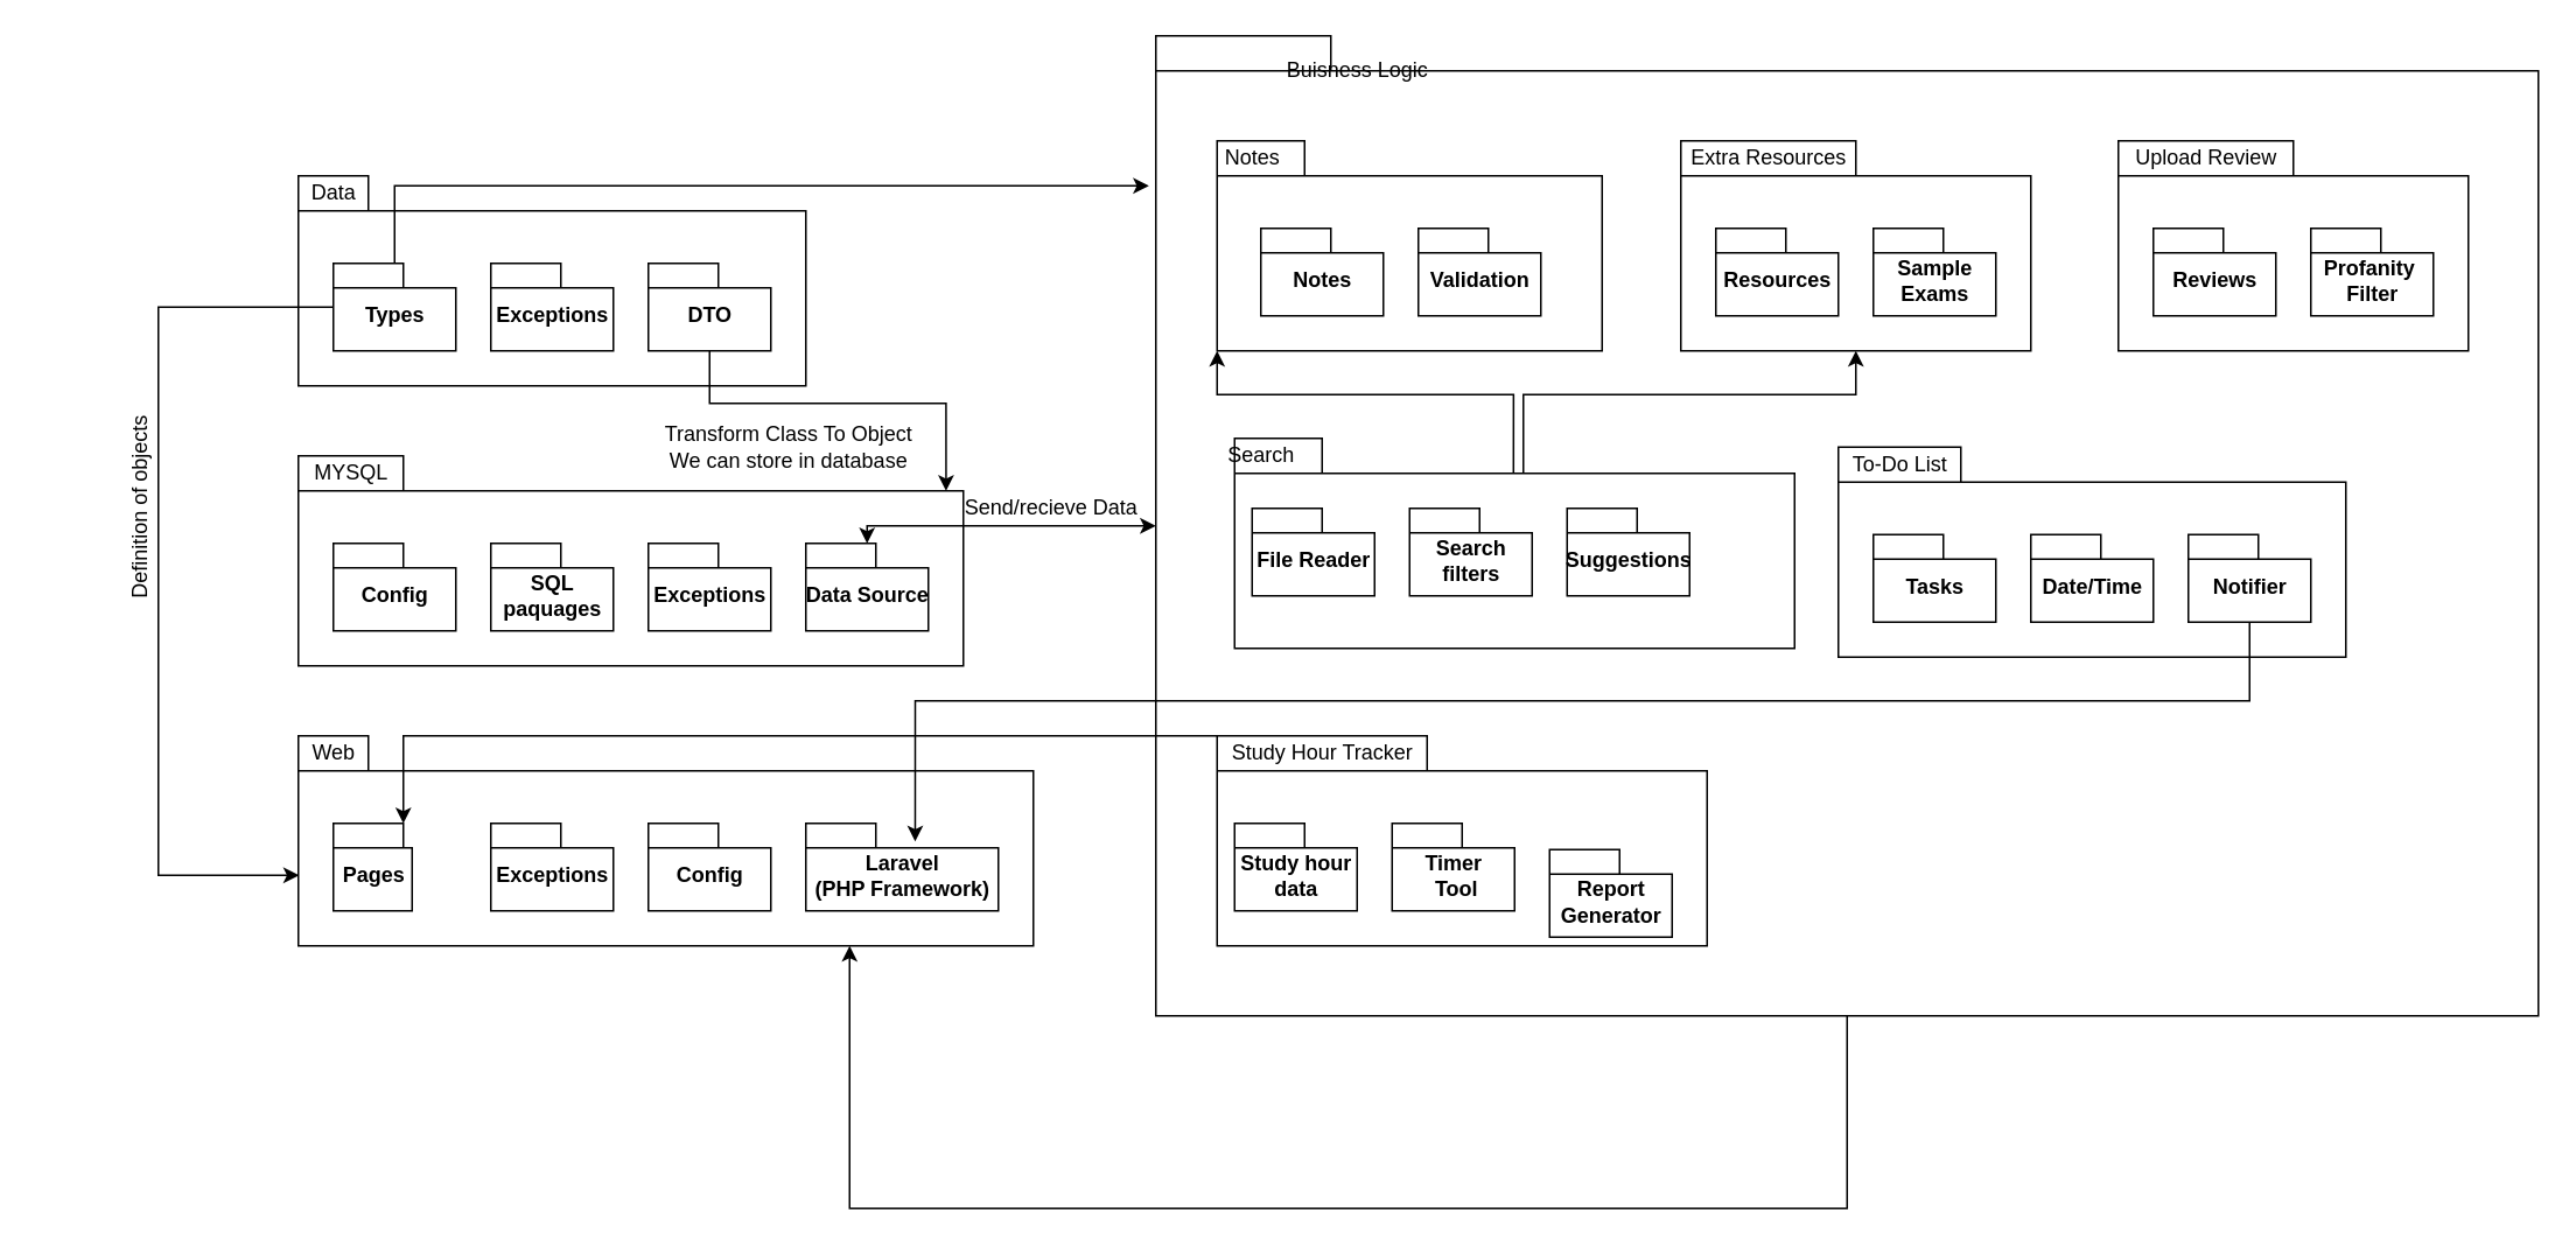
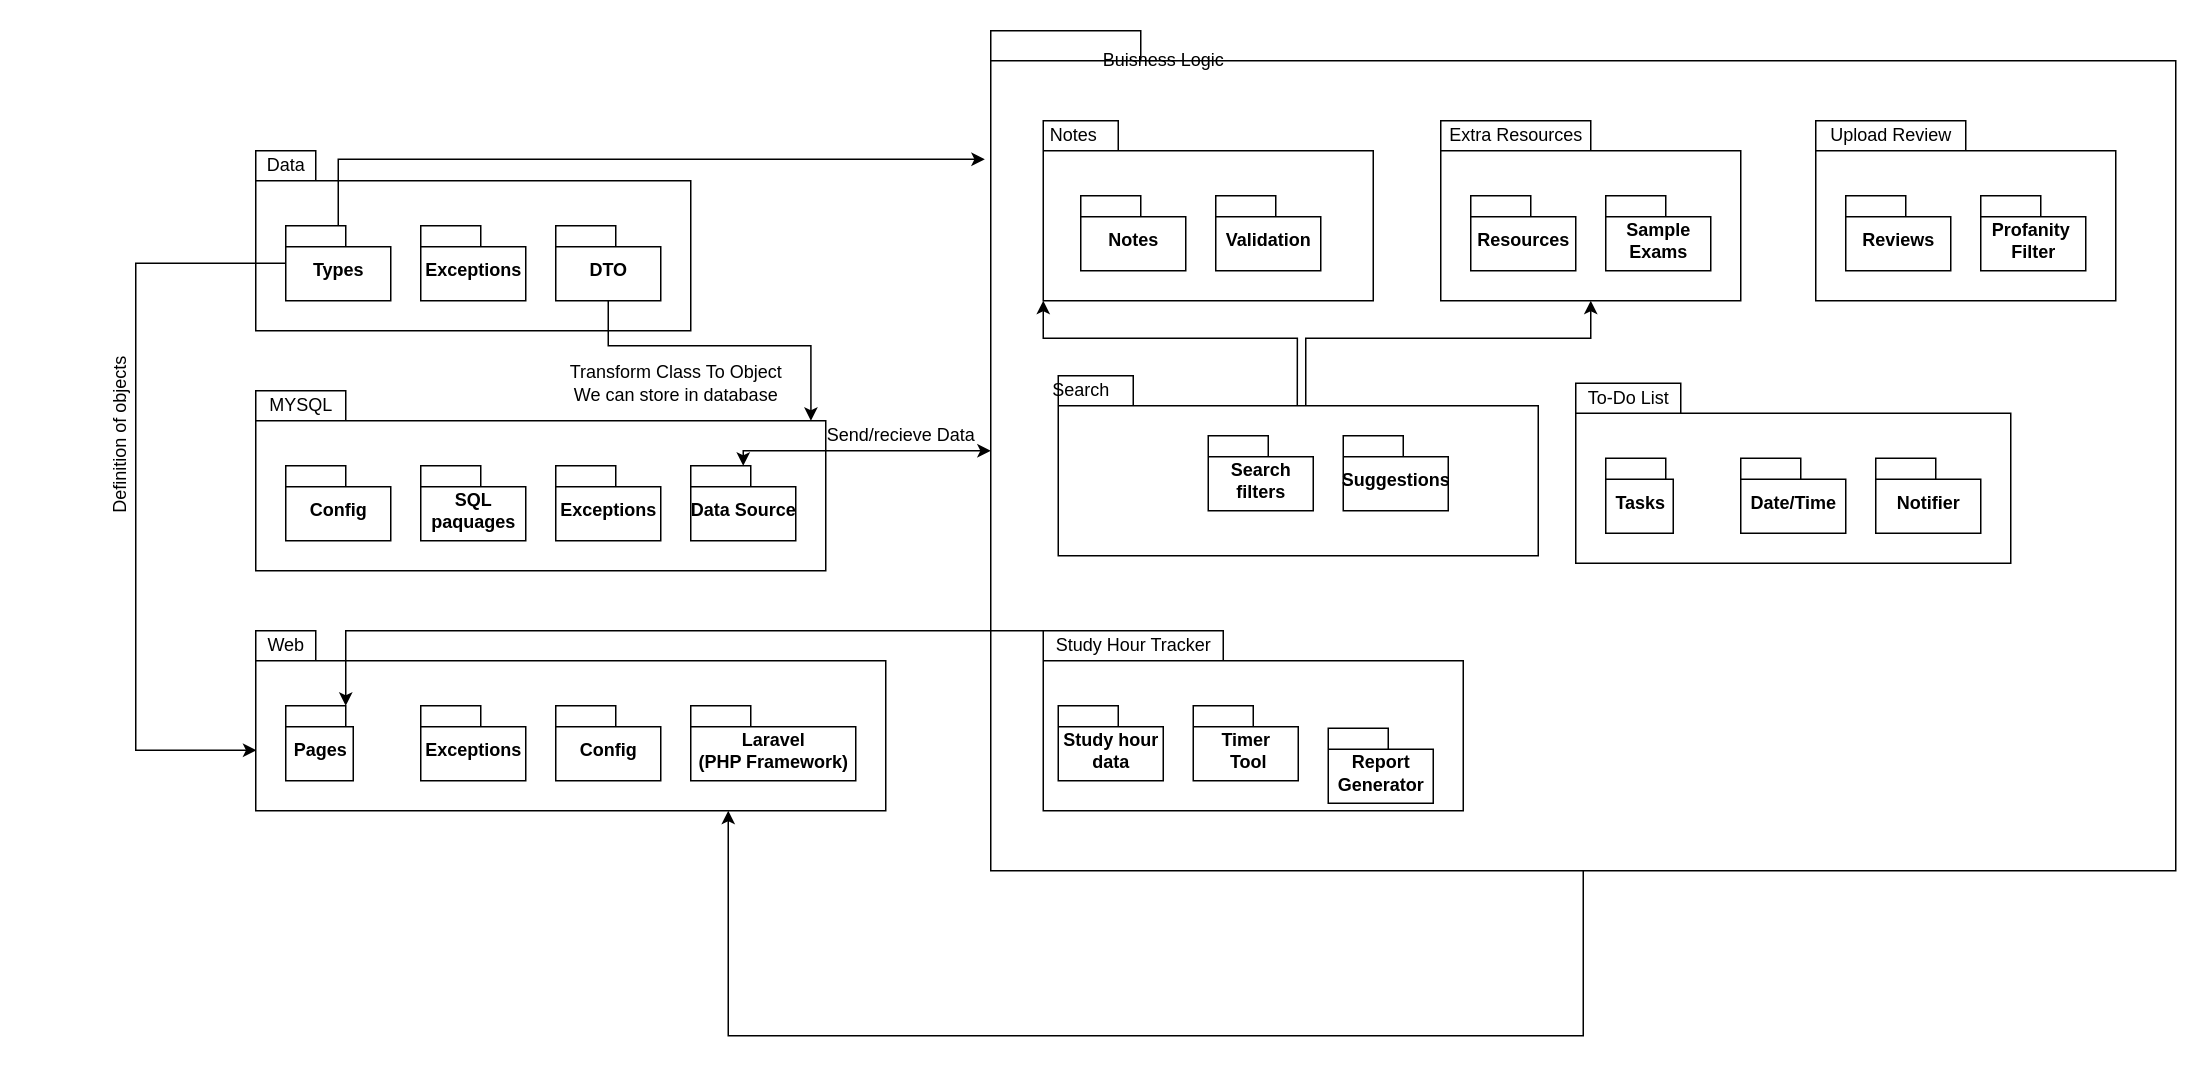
  <mxCell id="0" />
  <mxCell id="1" parent="0" />
  <mxCell id="2" value="" style="shape=folder;fontStyle=1;spacingTop=10;tabWidth=40;tabHeight=20;tabPosition=left;html=1;" parent="1" vertex="1"><mxGeometry x="170" y="100" width="290" height="120" as="geometry" /></mxCell>
  <mxCell id="3" value="Data" style="text;html=1;align=center;verticalAlign=middle;resizable=0;points=[];autosize=1;strokeColor=none;fillColor=none;" parent="1" vertex="1"><mxGeometry x="170" y="100" width="40" height="20" as="geometry" /></mxCell>
  <mxCell id="4" style="edgeStyle=orthogonalEdgeStyle;rounded=0;orthogonalLoop=1;jettySize=auto;html=1;entryX=-0.005;entryY=0.153;entryDx=0;entryDy=0;entryPerimeter=0;shadow=0;" edge="1" parent="1" source="6" target="24"><mxGeometry relative="1" as="geometry"><Array as="points"><mxPoint x="225" y="106" /></Array></mxGeometry></mxCell>
  <mxCell id="5" style="edgeStyle=orthogonalEdgeStyle;rounded=0;orthogonalLoop=1;jettySize=auto;html=1;entryX=0.001;entryY=0.664;entryDx=0;entryDy=0;entryPerimeter=0;shadow=0;startArrow=none;startFill=0;" edge="1" parent="1" source="6" target="17"><mxGeometry relative="1" as="geometry"><Array as="points"><mxPoint x="90" y="175" /><mxPoint x="90" y="500" /></Array></mxGeometry></mxCell>
  <mxCell id="6" value="Types" style="shape=folder;fontStyle=1;spacingTop=10;tabWidth=40;tabHeight=14;tabPosition=left;html=1;" parent="1" vertex="1"><mxGeometry x="190" y="150" width="70" height="50" as="geometry" /></mxCell>
  <mxCell id="7" value="Exceptions" style="shape=folder;fontStyle=1;spacingTop=10;tabWidth=40;tabHeight=14;tabPosition=left;html=1;" parent="1" vertex="1"><mxGeometry x="280" y="150" width="70" height="50" as="geometry" /></mxCell>
  <mxCell id="8" style="edgeStyle=orthogonalEdgeStyle;rounded=0;orthogonalLoop=1;jettySize=auto;html=1;entryX=0.974;entryY=0.167;entryDx=0;entryDy=0;entryPerimeter=0;shadow=0;" edge="1" parent="1" source="9" target="10"><mxGeometry relative="1" as="geometry" /></mxCell>
  <mxCell id="9" value="DTO" style="shape=folder;fontStyle=1;spacingTop=10;tabWidth=40;tabHeight=14;tabPosition=left;html=1;" parent="1" vertex="1"><mxGeometry x="370" y="150" width="70" height="50" as="geometry" /></mxCell>
  <mxCell id="10" value="" style="shape=folder;fontStyle=1;spacingTop=10;tabWidth=60;tabHeight=20;tabPosition=left;html=1;" parent="1" vertex="1"><mxGeometry x="170" y="260" width="380" height="120" as="geometry" /></mxCell>
  <mxCell id="11" value="MYSQL" style="text;html=1;align=center;verticalAlign=middle;resizable=0;points=[];autosize=1;strokeColor=none;fillColor=none;" parent="1" vertex="1"><mxGeometry x="170" y="260" width="60" height="20" as="geometry" /></mxCell>
  <mxCell id="12" value="Config" style="shape=folder;fontStyle=1;spacingTop=10;tabWidth=40;tabHeight=14;tabPosition=left;html=1;" parent="1" vertex="1"><mxGeometry x="190" y="310" width="70" height="50" as="geometry" /></mxCell>
  <mxCell id="13" value="&lt;div&gt;SQL &lt;br&gt;&lt;/div&gt;&lt;div&gt;paquages&lt;br&gt;&lt;/div&gt;" style="shape=folder;fontStyle=1;spacingTop=10;tabWidth=40;tabHeight=14;tabPosition=left;html=1;" parent="1" vertex="1"><mxGeometry x="280" y="310" width="70" height="50" as="geometry" /></mxCell>
  <mxCell id="14" value="Exceptions" style="shape=folder;fontStyle=1;spacingTop=10;tabWidth=40;tabHeight=14;tabPosition=left;html=1;" parent="1" vertex="1"><mxGeometry x="370" y="310" width="70" height="50" as="geometry" /></mxCell>
  <mxCell id="15" style="edgeStyle=orthogonalEdgeStyle;rounded=0;orthogonalLoop=1;jettySize=auto;html=1;shadow=0;startArrow=classic;startFill=1;" edge="1" parent="1" source="16" target="24"><mxGeometry relative="1" as="geometry"><Array as="points"><mxPoint x="495" y="300" /></Array></mxGeometry></mxCell>
  <mxCell id="16" value="Data Source" style="shape=folder;fontStyle=1;spacingTop=10;tabWidth=40;tabHeight=14;tabPosition=left;html=1;" parent="1" vertex="1"><mxGeometry x="460" y="310" width="70" height="50" as="geometry" /></mxCell>
  <mxCell id="17" value="" style="shape=folder;fontStyle=1;spacingTop=10;tabWidth=40;tabHeight=20;tabPosition=left;html=1;" parent="1" vertex="1"><mxGeometry x="170" y="420" width="420" height="120" as="geometry" /></mxCell>
  <mxCell id="18" value="Web" style="text;html=1;align=center;verticalAlign=middle;resizable=0;points=[];autosize=1;strokeColor=none;fillColor=none;" parent="1" vertex="1"><mxGeometry x="170" y="420" width="40" height="20" as="geometry" /></mxCell>
  <mxCell id="19" value="&lt;div&gt;Laravel&lt;/div&gt;&lt;div&gt;(PHP Framework)&lt;br&gt;&lt;/div&gt;" style="shape=folder;fontStyle=1;spacingTop=10;tabWidth=40;tabHeight=14;tabPosition=left;html=1;" parent="1" vertex="1"><mxGeometry x="460" y="470" width="110" height="50" as="geometry" /></mxCell>
  <mxCell id="20" value="Pages" style="shape=folder;fontStyle=1;spacingTop=10;tabWidth=40;tabHeight=14;tabPosition=left;html=1;" parent="1" vertex="1"><mxGeometry x="190" y="470" width="45" height="50" as="geometry" /></mxCell>
  <mxCell id="21" value="Exceptions" style="shape=folder;fontStyle=1;spacingTop=10;tabWidth=40;tabHeight=14;tabPosition=left;html=1;" parent="1" vertex="1"><mxGeometry x="280" y="470" width="70" height="50" as="geometry" /></mxCell>
  <mxCell id="22" value="Config" style="shape=folder;fontStyle=1;spacingTop=10;tabWidth=40;tabHeight=14;tabPosition=left;html=1;" parent="1" vertex="1"><mxGeometry x="370" y="470" width="70" height="50" as="geometry" /></mxCell>
  <mxCell id="23" style="edgeStyle=orthogonalEdgeStyle;rounded=0;orthogonalLoop=1;jettySize=auto;html=1;entryX=0.75;entryY=1;entryDx=0;entryDy=0;entryPerimeter=0;shadow=0;startArrow=none;startFill=0;" edge="1" parent="1" source="24" target="17"><mxGeometry relative="1" as="geometry"><Array as="points"><mxPoint x="1055" y="690" /><mxPoint x="485" y="690" /></Array></mxGeometry></mxCell>
  <mxCell id="24" value="" style="shape=folder;fontStyle=1;spacingTop=10;tabWidth=100;tabHeight=20;tabPosition=left;html=1;" vertex="1" parent="1"><mxGeometry x="660" y="20" width="790" height="560" as="geometry" /></mxCell>
  <mxCell id="25" value="Buisness Logic" style="text;html=1;align=center;verticalAlign=middle;resizable=0;points=[];autosize=1;strokeColor=none;fillColor=none;" vertex="1" parent="1"><mxGeometry x="725" y="30" width="100" height="20" as="geometry" /></mxCell>
  <mxCell id="26" value="" style="shape=folder;fontStyle=1;spacingTop=10;tabWidth=50;tabHeight=20;tabPosition=left;html=1;" vertex="1" parent="1"><mxGeometry x="695" y="80" width="220" height="120" as="geometry" /></mxCell>
  <mxCell id="27" value="Notes" style="text;html=1;align=center;verticalAlign=middle;resizable=0;points=[];autosize=1;strokeColor=none;fillColor=none;" vertex="1" parent="1"><mxGeometry x="690" y="80" width="50" height="20" as="geometry" /></mxCell>
  <mxCell id="28" value="Notes" style="shape=folder;fontStyle=1;spacingTop=10;tabWidth=40;tabHeight=14;tabPosition=left;html=1;" vertex="1" parent="1"><mxGeometry x="720" y="130" width="70" height="50" as="geometry" /></mxCell>
  <mxCell id="29" value="Validation" style="shape=folder;fontStyle=1;spacingTop=10;tabWidth=40;tabHeight=14;tabPosition=left;html=1;" vertex="1" parent="1"><mxGeometry x="810" y="130" width="70" height="50" as="geometry" /></mxCell>
  <mxCell id="30" value="" style="shape=folder;fontStyle=1;spacingTop=10;tabWidth=100;tabHeight=20;tabPosition=left;html=1;" parent="1" vertex="1"><mxGeometry x="960" y="80" width="200" height="120" as="geometry" /></mxCell>
  <mxCell id="31" value="Extra Resources" style="text;html=1;align=center;verticalAlign=middle;resizable=0;points=[];autosize=1;strokeColor=none;fillColor=none;" parent="1" vertex="1"><mxGeometry x="960" y="80" width="100" height="20" as="geometry" /></mxCell>
  <mxCell id="32" value="Resources" style="shape=folder;fontStyle=1;spacingTop=10;tabWidth=40;tabHeight=14;tabPosition=left;html=1;" parent="1" vertex="1"><mxGeometry x="980" y="130" width="70" height="50" as="geometry" /></mxCell>
  <mxCell id="33" value="Sample &lt;br&gt;Exams" style="shape=folder;fontStyle=1;spacingTop=10;tabWidth=40;tabHeight=14;tabPosition=left;html=1;" parent="1" vertex="1"><mxGeometry x="1070" y="130" width="70" height="50" as="geometry" /></mxCell>
  <mxCell id="34" value="" style="shape=folder;fontStyle=1;spacingTop=10;tabWidth=100;tabHeight=20;tabPosition=left;html=1;" vertex="1" parent="1"><mxGeometry x="1210" y="80" width="200" height="120" as="geometry" /></mxCell>
  <mxCell id="35" value="Upload Review" style="text;html=1;align=center;verticalAlign=middle;resizable=0;points=[];autosize=1;strokeColor=none;fillColor=none;" vertex="1" parent="1"><mxGeometry x="1210" y="80" width="100" height="20" as="geometry" /></mxCell>
  <mxCell id="36" value="Reviews" style="shape=folder;fontStyle=1;spacingTop=10;tabWidth=40;tabHeight=14;tabPosition=left;html=1;" vertex="1" parent="1"><mxGeometry x="1230" y="130" width="70" height="50" as="geometry" /></mxCell>
  <mxCell id="37" value="Profanity&amp;nbsp;&lt;br&gt;Filter" style="shape=folder;fontStyle=1;spacingTop=10;tabWidth=40;tabHeight=14;tabPosition=left;html=1;" vertex="1" parent="1"><mxGeometry x="1320" y="130" width="70" height="50" as="geometry" /></mxCell>
  <mxCell id="38" style="edgeStyle=orthogonalEdgeStyle;rounded=0;orthogonalLoop=1;jettySize=auto;html=1;entryX=0;entryY=0;entryDx=0;entryDy=120;entryPerimeter=0;shadow=0;startArrow=none;startFill=0;exitX=0.498;exitY=0.172;exitDx=0;exitDy=0;exitPerimeter=0;" edge="1" parent="1" source="40" target="26"><mxGeometry relative="1" as="geometry"><Array as="points"><mxPoint x="864" y="225" /><mxPoint x="695" y="225" /></Array></mxGeometry></mxCell>
  <mxCell id="39" style="edgeStyle=orthogonalEdgeStyle;rounded=0;orthogonalLoop=1;jettySize=auto;html=1;shadow=0;startArrow=none;startFill=0;exitX=0.542;exitY=0.179;exitDx=0;exitDy=0;exitPerimeter=0;" edge="1" parent="1" source="40" target="30"><mxGeometry relative="1" as="geometry"><Array as="points"><mxPoint x="870" y="272" /><mxPoint x="870" y="225" /><mxPoint x="1060" y="225" /></Array></mxGeometry></mxCell>
  <mxCell id="40" value="" style="shape=folder;fontStyle=1;spacingTop=10;tabWidth=50;tabHeight=20;tabPosition=left;html=1;" parent="1" vertex="1"><mxGeometry x="705" y="250" width="320" height="120" as="geometry" /></mxCell>
  <mxCell id="41" value="Search" style="text;html=1;align=center;verticalAlign=middle;resizable=0;points=[];autosize=1;strokeColor=none;fillColor=none;" parent="1" vertex="1"><mxGeometry x="695" y="250" width="50" height="20" as="geometry" /></mxCell>
- <mxCell id="42" value="File Reader" style="shape=folder;fontStyle=1;spacingTop=10;tabWidth=40;tabHeight=14;tabPosition=left;html=1;" parent="1" vertex="1"><mxGeometry x="715" y="290" width="70" height="50" as="geometry" /></mxCell>
  <mxCell id="43" value="Search &lt;br&gt;filters" style="shape=folder;fontStyle=1;spacingTop=10;tabWidth=40;tabHeight=14;tabPosition=left;html=1;" parent="1" vertex="1"><mxGeometry x="805" y="290" width="70" height="50" as="geometry" /></mxCell>
  <mxCell id="44" value="Suggestions" style="shape=folder;fontStyle=1;spacingTop=10;tabWidth=40;tabHeight=14;tabPosition=left;html=1;" parent="1" vertex="1"><mxGeometry x="895" y="290" width="70" height="50" as="geometry" /></mxCell>
  <mxCell id="45" value="" style="shape=folder;fontStyle=1;spacingTop=10;tabWidth=70;tabHeight=20;tabPosition=left;html=1;" parent="1" vertex="1"><mxGeometry x="1050" y="255" width="290" height="120" as="geometry" /></mxCell>
  <mxCell id="46" value="To-Do List" style="text;html=1;align=center;verticalAlign=middle;resizable=0;points=[];autosize=1;strokeColor=none;fillColor=none;" parent="1" vertex="1"><mxGeometry x="1050" y="255" width="70" height="20" as="geometry" /></mxCell>
- <mxCell id="47" value="Tasks" style="shape=folder;fontStyle=1;spacingTop=10;tabWidth=40;tabHeight=14;tabPosition=left;html=1;" parent="1" vertex="1"><mxGeometry x="1070" y="305" width="70" height="50" as="geometry" /></mxCell>
+ <mxCell id="47" value="Tasks" style="shape=folder;fontStyle=1;spacingTop=10;tabWidth=40;tabHeight=14;tabPosition=left;html=1;" parent="1" vertex="1"><mxGeometry x="1070" y="305" width="45" height="50" as="geometry" /></mxCell>
  <mxCell id="48" value="Date/Time" style="shape=folder;fontStyle=1;spacingTop=10;tabWidth=40;tabHeight=14;tabPosition=left;html=1;" parent="1" vertex="1"><mxGeometry x="1160" y="305" width="70" height="50" as="geometry" /></mxCell>
- <mxCell id="49" style="edgeStyle=orthogonalEdgeStyle;rounded=0;orthogonalLoop=1;jettySize=auto;html=1;entryX=0.568;entryY=0.207;entryDx=0;entryDy=0;entryPerimeter=0;shadow=0;startArrow=none;startFill=0;" edge="1" parent="1" source="50" target="19"><mxGeometry relative="1" as="geometry"><Array as="points"><mxPoint x="1285" y="400" /><mxPoint x="522" y="400" /></Array></mxGeometry></mxCell>
  <mxCell id="50" value="Notifier" style="shape=folder;fontStyle=1;spacingTop=10;tabWidth=40;tabHeight=14;tabPosition=left;html=1;" parent="1" vertex="1"><mxGeometry x="1250" y="305" width="70" height="50" as="geometry" /></mxCell>
  <mxCell id="51" style="edgeStyle=orthogonalEdgeStyle;rounded=0;orthogonalLoop=1;jettySize=auto;html=1;entryX=0;entryY=0;entryDx=40;entryDy=0;entryPerimeter=0;shadow=0;startArrow=none;startFill=0;" edge="1" parent="1" source="52" target="20"><mxGeometry relative="1" as="geometry"><Array as="points"><mxPoint x="230" y="420" /></Array></mxGeometry></mxCell>
  <mxCell id="52" value="" style="shape=folder;fontStyle=1;spacingTop=10;tabWidth=120;tabHeight=20;tabPosition=left;html=1;" parent="1" vertex="1"><mxGeometry x="695" y="420" width="280" height="120" as="geometry" /></mxCell>
  <mxCell id="53" value="Study Hour Tracker" style="text;html=1;align=center;verticalAlign=middle;resizable=0;points=[];autosize=1;strokeColor=none;fillColor=none;" parent="1" vertex="1"><mxGeometry x="695" y="420" width="120" height="20" as="geometry" /></mxCell>
  <mxCell id="54" value="Study hour &lt;br&gt;data" style="shape=folder;fontStyle=1;spacingTop=10;tabWidth=40;tabHeight=14;tabPosition=left;html=1;" parent="1" vertex="1"><mxGeometry x="705" y="470" width="70" height="50" as="geometry" /></mxCell>
  <mxCell id="55" value="Timer&lt;br&gt;&amp;nbsp;Tool" style="shape=folder;fontStyle=1;spacingTop=10;tabWidth=40;tabHeight=14;tabPosition=left;html=1;" parent="1" vertex="1"><mxGeometry x="795" y="470" width="70" height="50" as="geometry" /></mxCell>
  <mxCell id="56" value="Report &lt;br&gt;Generator" style="shape=folder;fontStyle=1;spacingTop=10;tabWidth=40;tabHeight=14;tabPosition=left;html=1;" parent="1" vertex="1"><mxGeometry x="885" y="485" width="70" height="50" as="geometry" /></mxCell>
  <mxCell id="57" value="Transform Class To Object&lt;br&gt;We can store in database" style="text;html=1;align=center;verticalAlign=middle;resizable=0;points=[];autosize=1;strokeColor=none;fillColor=none;" vertex="1" parent="1"><mxGeometry x="370" y="240" width="160" height="30" as="geometry" /></mxCell>
  <mxCell id="58" value="Send/recieve Data" style="text;html=1;align=center;verticalAlign=middle;resizable=0;points=[];autosize=1;strokeColor=none;fillColor=none;" vertex="1" parent="1"><mxGeometry x="545" y="280" width="110" height="20" as="geometry" /></mxCell>
  <mxCell id="59" value="Definition of objects" style="text;html=1;align=center;verticalAlign=middle;resizable=0;points=[];autosize=1;strokeColor=none;fillColor=none;rotation=-90;" vertex="1" parent="1"><mxGeometry x="20" y="280" width="120" height="20" as="geometry" /></mxCell>
